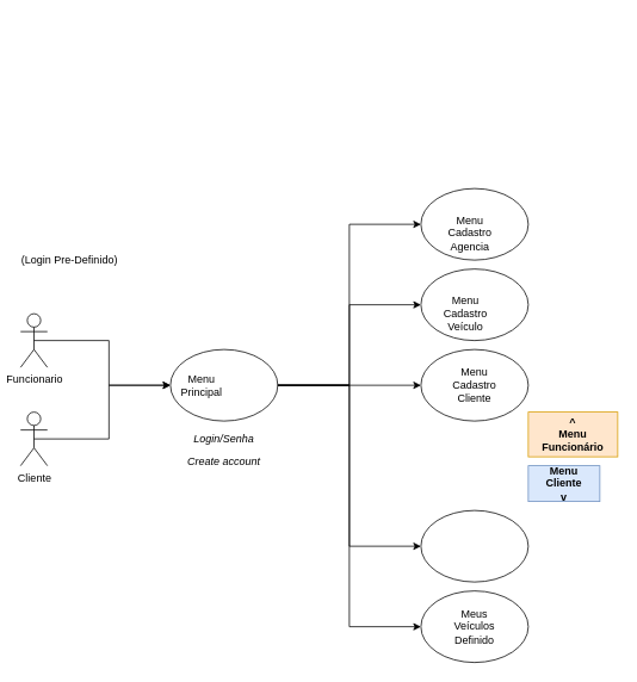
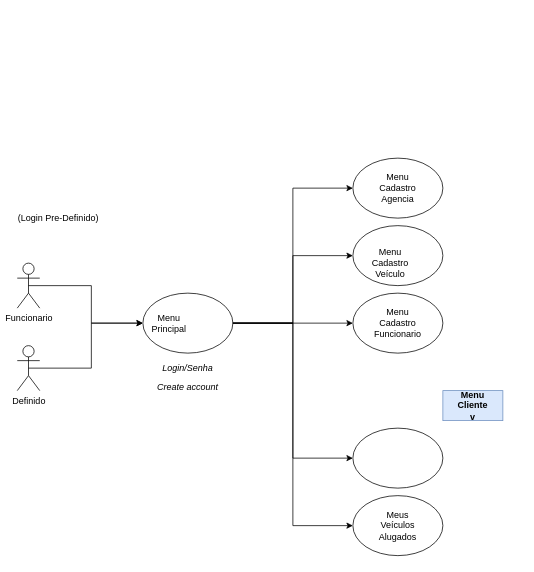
  <mxCell id="0" />
  <mxCell id="1" parent="0" />
  <mxCell id="2" value="" style="group" parent="1" vertex="1" connectable="0"><mxGeometry x="190" y="390" width="120" height="80" as="geometry" /></mxCell>
  <mxCell id="3" value="" style="group" parent="2" vertex="1" connectable="0"><mxGeometry width="120" height="80" as="geometry" /></mxCell>
  <mxCell id="4" value="" style="ellipse;whiteSpace=wrap;html=1;" parent="3" vertex="1"><mxGeometry width="120" height="80" as="geometry" /></mxCell>
  <mxCell id="5" value="Menu&lt;br&gt;Principal" style="text;html=1;align=center;verticalAlign=middle;whiteSpace=wrap;rounded=0;" parent="3" vertex="1"><mxGeometry x="5" y="25" width="60" height="30" as="geometry" /></mxCell>
  <mxCell id="6" value="" style="group" parent="1" vertex="1" connectable="0"><mxGeometry x="470" y="210" width="120" height="80" as="geometry" /></mxCell>
  <mxCell id="7" value="" style="group" parent="6" vertex="1" connectable="0"><mxGeometry width="120" height="80" as="geometry" /></mxCell>
  <mxCell id="8" value="" style="group" parent="7" vertex="1" connectable="0"><mxGeometry width="120" height="80" as="geometry" /></mxCell>
  <mxCell id="9" value="" style="ellipse;whiteSpace=wrap;html=1;" parent="8" vertex="1"><mxGeometry width="120" height="80" as="geometry" /></mxCell>
- <mxCell id="10" value="Menu Cadastro Agencia" style="text;html=1;align=center;verticalAlign=middle;whiteSpace=wrap;rounded=0;" parent="8" vertex="1"><mxGeometry x="25" y="35" width="60" height="30" as="geometry" /></mxCell>
+ <mxCell id="10" value="Menu Cadastro Agencia" style="text;html=1;align=center;verticalAlign=middle;whiteSpace=wrap;rounded=0;" parent="8" vertex="1"><mxGeometry x="30" y="25" width="60" height="30" as="geometry" /></mxCell>
  <mxCell id="11" value="" style="group" parent="1" vertex="1" connectable="0"><mxGeometry x="470" y="300" width="120" height="80" as="geometry" /></mxCell>
  <mxCell id="12" value="" style="group" parent="11" vertex="1" connectable="0"><mxGeometry width="120" height="80" as="geometry" /></mxCell>
  <mxCell id="13" value="" style="ellipse;whiteSpace=wrap;html=1;" parent="12" vertex="1"><mxGeometry width="120" height="80" as="geometry" /></mxCell>
  <mxCell id="14" value="Menu Cadastro&lt;div&gt;Veículo&lt;/div&gt;" style="text;html=1;align=center;verticalAlign=middle;whiteSpace=wrap;rounded=0;" parent="12" vertex="1"><mxGeometry x="20" y="35" width="60" height="30" as="geometry" /></mxCell>
  <mxCell id="15" style="edgeStyle=orthogonalEdgeStyle;rounded=0;orthogonalLoop=1;jettySize=auto;html=1;exitX=1;exitY=0.5;exitDx=0;exitDy=0;entryX=0;entryY=0.5;entryDx=0;entryDy=0;" parent="1" source="4" target="9" edge="1"><mxGeometry relative="1" as="geometry" /></mxCell>
  <mxCell id="16" style="edgeStyle=orthogonalEdgeStyle;rounded=0;orthogonalLoop=1;jettySize=auto;html=1;exitX=1;exitY=0.5;exitDx=0;exitDy=0;entryX=0;entryY=0.5;entryDx=0;entryDy=0;" parent="1" source="4" target="13" edge="1"><mxGeometry relative="1" as="geometry" /></mxCell>
  <mxCell id="17" value="&lt;i&gt;Login/Senha&lt;/i&gt;" style="text;html=1;align=center;verticalAlign=middle;whiteSpace=wrap;rounded=0;" parent="1" vertex="1"><mxGeometry x="220" y="475" width="60" height="30" as="geometry" /></mxCell>
  <mxCell id="18" style="edgeStyle=orthogonalEdgeStyle;rounded=0;orthogonalLoop=1;jettySize=auto;html=1;exitX=0.5;exitY=0.5;exitDx=0;exitDy=0;exitPerimeter=0;entryX=0;entryY=0.5;entryDx=0;entryDy=0;" parent="1" source="26" target="4" edge="1"><mxGeometry relative="1" as="geometry" /></mxCell>
  <mxCell id="19" style="edgeStyle=orthogonalEdgeStyle;rounded=0;orthogonalLoop=1;jettySize=auto;html=1;exitX=0.5;exitY=0.5;exitDx=0;exitDy=0;exitPerimeter=0;entryX=0;entryY=0.5;entryDx=0;entryDy=0;" parent="1" source="20" target="4" edge="1"><mxGeometry relative="1" as="geometry" /></mxCell>
- <mxCell id="20" value="Cliente" style="shape=umlActor;verticalLabelPosition=bottom;verticalAlign=top;html=1;outlineConnect=0;" parent="1" vertex="1"><mxGeometry x="22.5" y="460" width="30" height="60" as="geometry" /></mxCell>
+ <mxCell id="20" value="Definido" style="shape=umlActor;verticalLabelPosition=bottom;verticalAlign=top;html=1;outlineConnect=0;" parent="1" vertex="1"><mxGeometry x="22.5" y="460" width="30" height="60" as="geometry" /></mxCell>
  <mxCell id="21" value="" style="group" parent="1" vertex="1" connectable="0"><mxGeometry x="470" y="390" width="120" height="80" as="geometry" /></mxCell>
  <mxCell id="22" value="" style="ellipse;whiteSpace=wrap;html=1;" parent="21" vertex="1"><mxGeometry width="120" height="80" as="geometry" /></mxCell>
- <mxCell id="23" value="Menu Cadastro Cliente" style="text;html=1;align=center;verticalAlign=middle;whiteSpace=wrap;rounded=0;" parent="21" vertex="1"><mxGeometry x="30" y="25" width="60" height="30" as="geometry" /></mxCell>
+ <mxCell id="23" value="Menu Cadastro Funcionario" style="text;html=1;align=center;verticalAlign=middle;whiteSpace=wrap;rounded=0;" parent="21" vertex="1"><mxGeometry x="30" y="25" width="60" height="30" as="geometry" /></mxCell>
  <mxCell id="24" style="edgeStyle=orthogonalEdgeStyle;rounded=0;orthogonalLoop=1;jettySize=auto;html=1;exitX=1;exitY=0.5;exitDx=0;exitDy=0;entryX=0;entryY=0.5;entryDx=0;entryDy=0;" parent="1" source="4" target="22" edge="1"><mxGeometry relative="1" as="geometry" /></mxCell>
  <mxCell id="25" value="" style="group" parent="1" vertex="1" connectable="0"><mxGeometry x="240" y="20" width="115" height="100" as="geometry" /></mxCell>
  <mxCell id="26" value="Funcionario" style="shape=umlActor;verticalLabelPosition=bottom;verticalAlign=top;html=1;outlineConnect=0;" parent="25" vertex="1"><mxGeometry x="-217.5" y="330" width="30" height="60" as="geometry" /></mxCell>
- <mxCell id="27" value="&lt;div&gt;&lt;b&gt;^&lt;/b&gt;&lt;/div&gt;&lt;b&gt;Menu Funcionário&lt;/b&gt;" style="text;html=1;align=center;verticalAlign=middle;whiteSpace=wrap;rounded=0;fillColor=#ffe6cc;strokeColor=#d79b00;" parent="1" vertex="1"><mxGeometry x="590" y="460" width="100" height="50" as="geometry" /></mxCell>
  <mxCell id="28" value="&lt;b&gt;Menu&lt;br&gt;Cliente&lt;/b&gt;&lt;div&gt;&lt;/div&gt;&lt;div&gt;&lt;b&gt;v&lt;/b&gt;&lt;/div&gt;" style="text;html=1;align=center;verticalAlign=middle;whiteSpace=wrap;rounded=0;fillColor=#dae8fc;strokeColor=#6c8ebf;" parent="1" vertex="1"><mxGeometry x="590" y="520" width="80" height="40" as="geometry" /></mxCell>
  <mxCell id="29" value="&lt;i&gt;Create account&lt;/i&gt;" style="text;html=1;align=center;verticalAlign=middle;whiteSpace=wrap;rounded=0;" parent="1" vertex="1"><mxGeometry x="205" y="500" width="90" height="30" as="geometry" /></mxCell>
  <mxCell id="30" style="edgeStyle=orthogonalEdgeStyle;rounded=0;orthogonalLoop=1;jettySize=auto;html=1;exitX=1;exitY=0.5;exitDx=0;exitDy=0;entryX=0;entryY=0.5;entryDx=0;entryDy=0;" parent="1" source="4" target="36" edge="1"><mxGeometry relative="1" as="geometry" /></mxCell>
  <mxCell id="31" style="edgeStyle=orthogonalEdgeStyle;rounded=0;orthogonalLoop=1;jettySize=auto;html=1;exitX=1;exitY=0.5;exitDx=0;exitDy=0;entryX=0;entryY=0.5;entryDx=0;entryDy=0;" parent="1" source="4" target="33" edge="1"><mxGeometry relative="1" as="geometry" /></mxCell>
  <mxCell id="32" value="" style="group" parent="1" vertex="1" connectable="0"><mxGeometry x="470" y="660" width="120" height="80" as="geometry" /></mxCell>
  <mxCell id="33" value="" style="ellipse;whiteSpace=wrap;html=1;" parent="32" vertex="1"><mxGeometry width="120" height="80" as="geometry" /></mxCell>
- <mxCell id="34" value="Meus Veículos Definido" style="text;html=1;align=center;verticalAlign=middle;whiteSpace=wrap;rounded=0;" parent="32" vertex="1"><mxGeometry x="30" y="25" width="60" height="30" as="geometry" /></mxCell>
+ <mxCell id="34" value="Meus Veículos Alugados" style="text;html=1;align=center;verticalAlign=middle;whiteSpace=wrap;rounded=0;" parent="32" vertex="1"><mxGeometry x="30" y="25" width="60" height="30" as="geometry" /></mxCell>
  <mxCell id="35" value="" style="group" parent="1" vertex="1" connectable="0"><mxGeometry x="470" y="570" width="120" height="80" as="geometry" /></mxCell>
  <mxCell id="36" value="" style="ellipse;whiteSpace=wrap;html=1;" parent="35" vertex="1"><mxGeometry width="120" height="80" as="geometry" /></mxCell>
  <mxCell id="37" value="(Login Pre-Definido)" style="text;html=1;align=center;verticalAlign=middle;whiteSpace=wrap;rounded=0;" parent="1" vertex="1"><mxGeometry x="20" y="275" width="115" height="30" as="geometry" /></mxCell>
